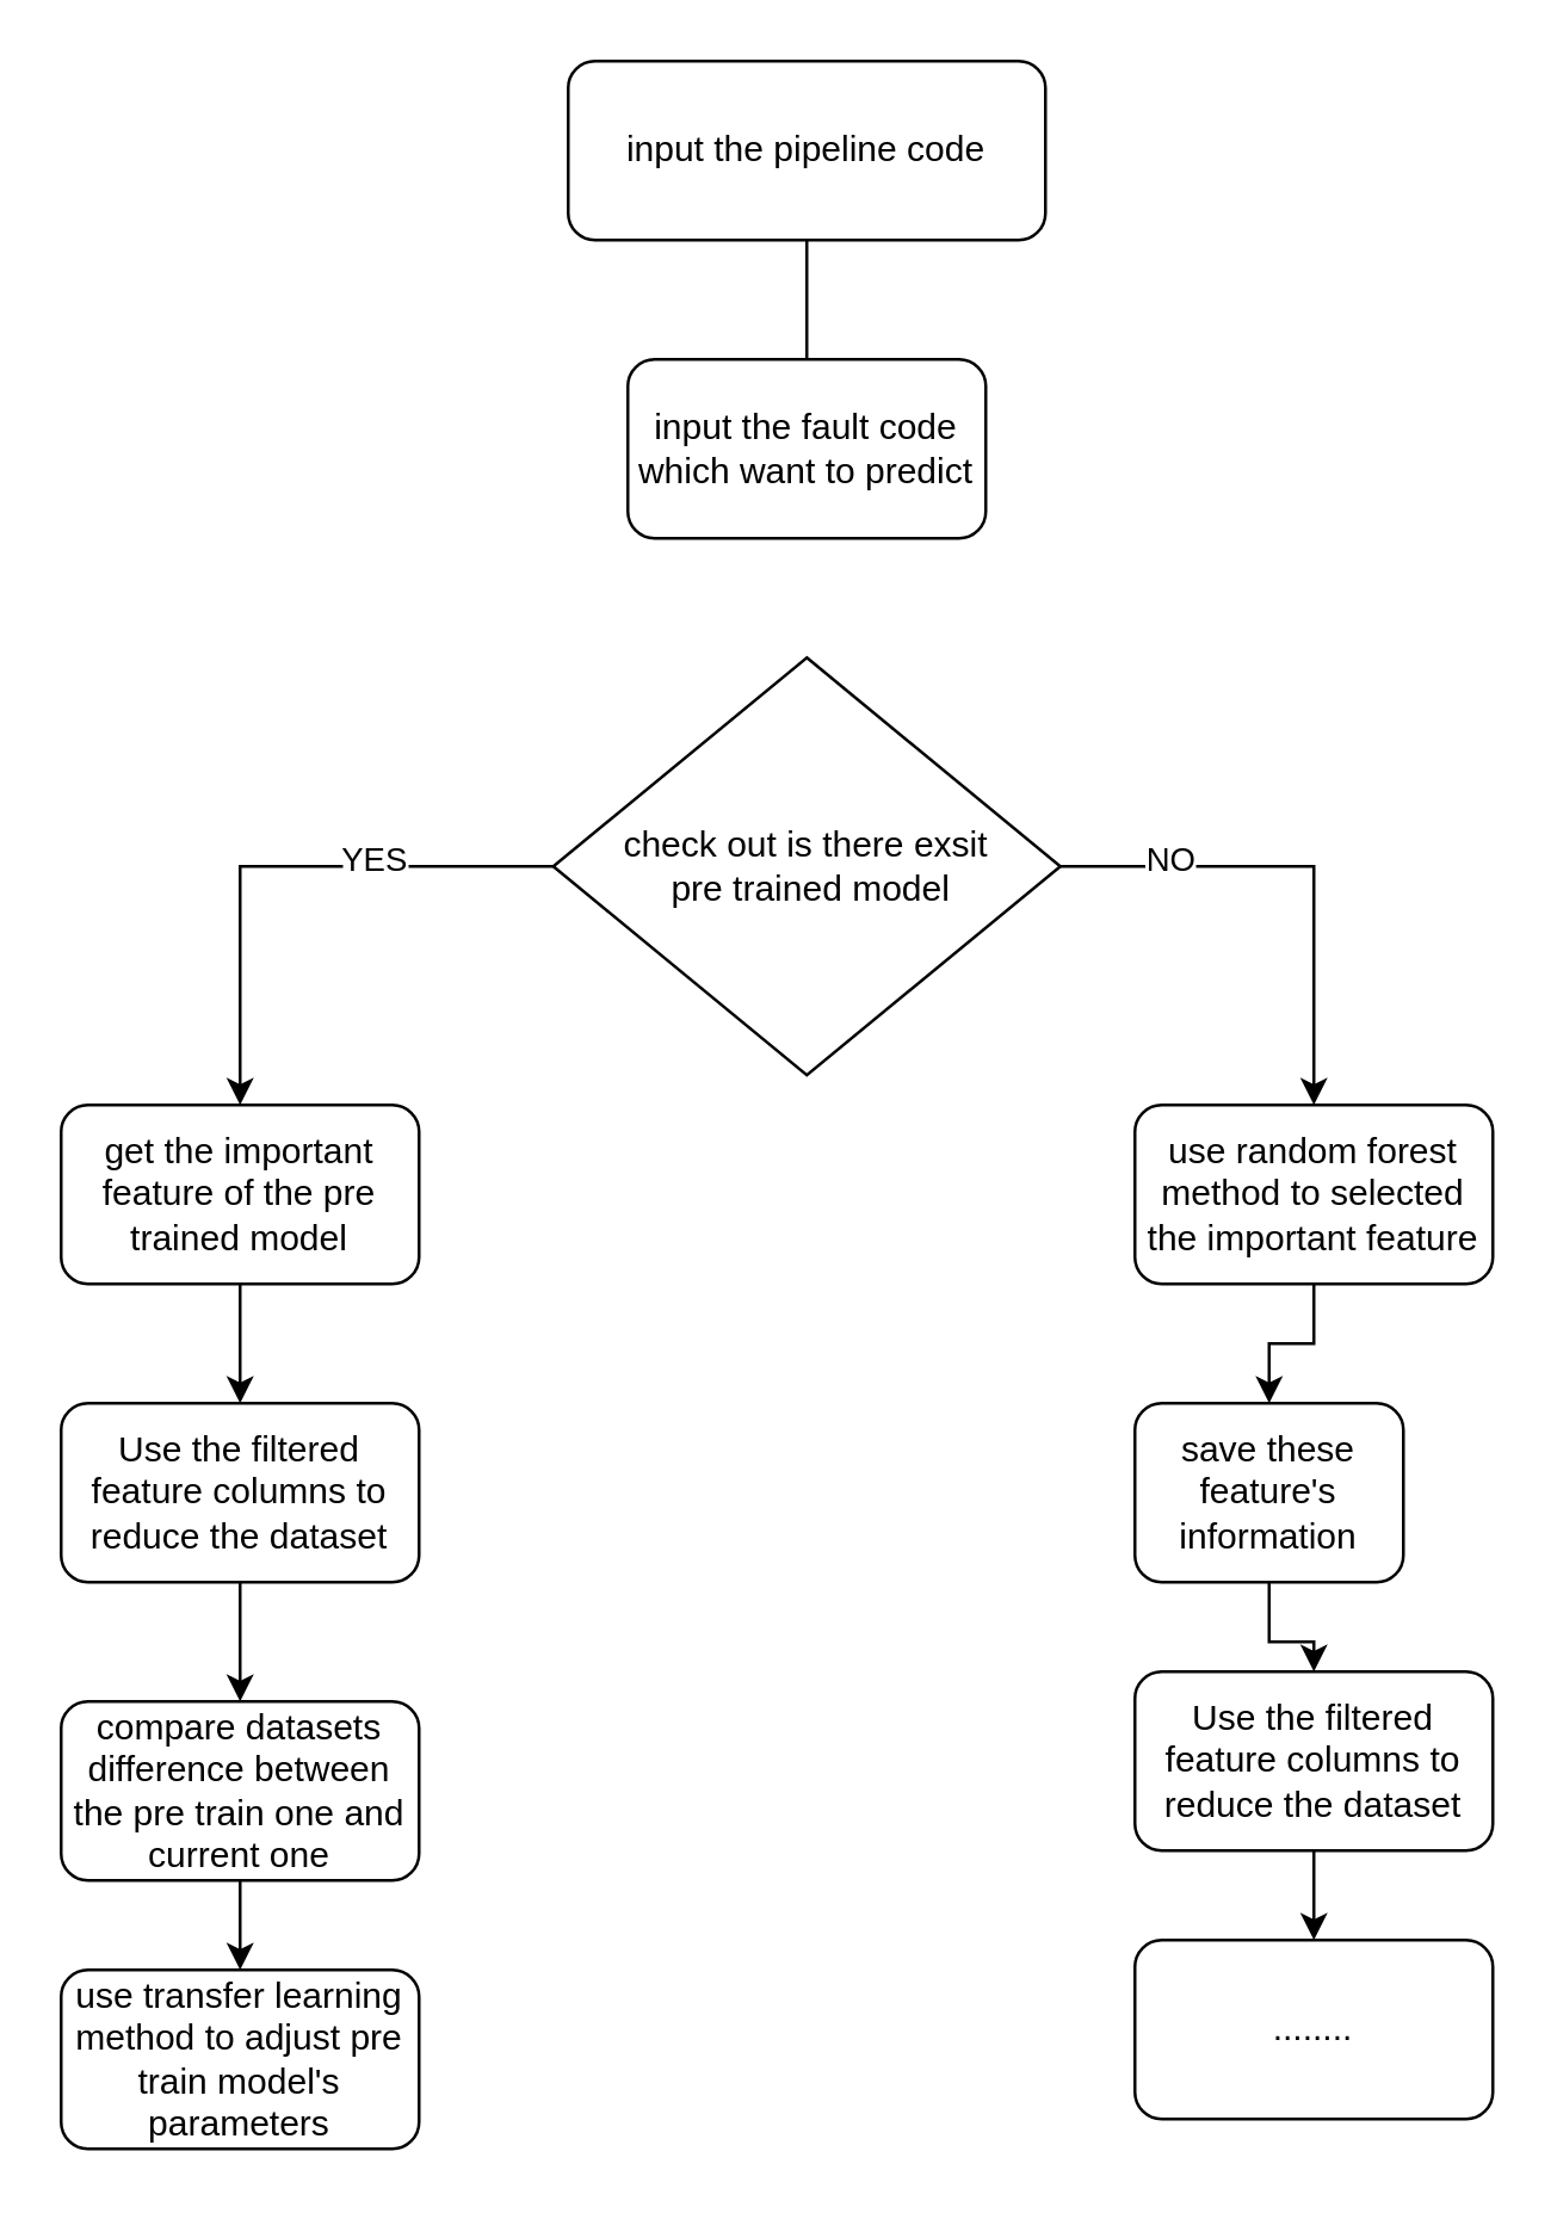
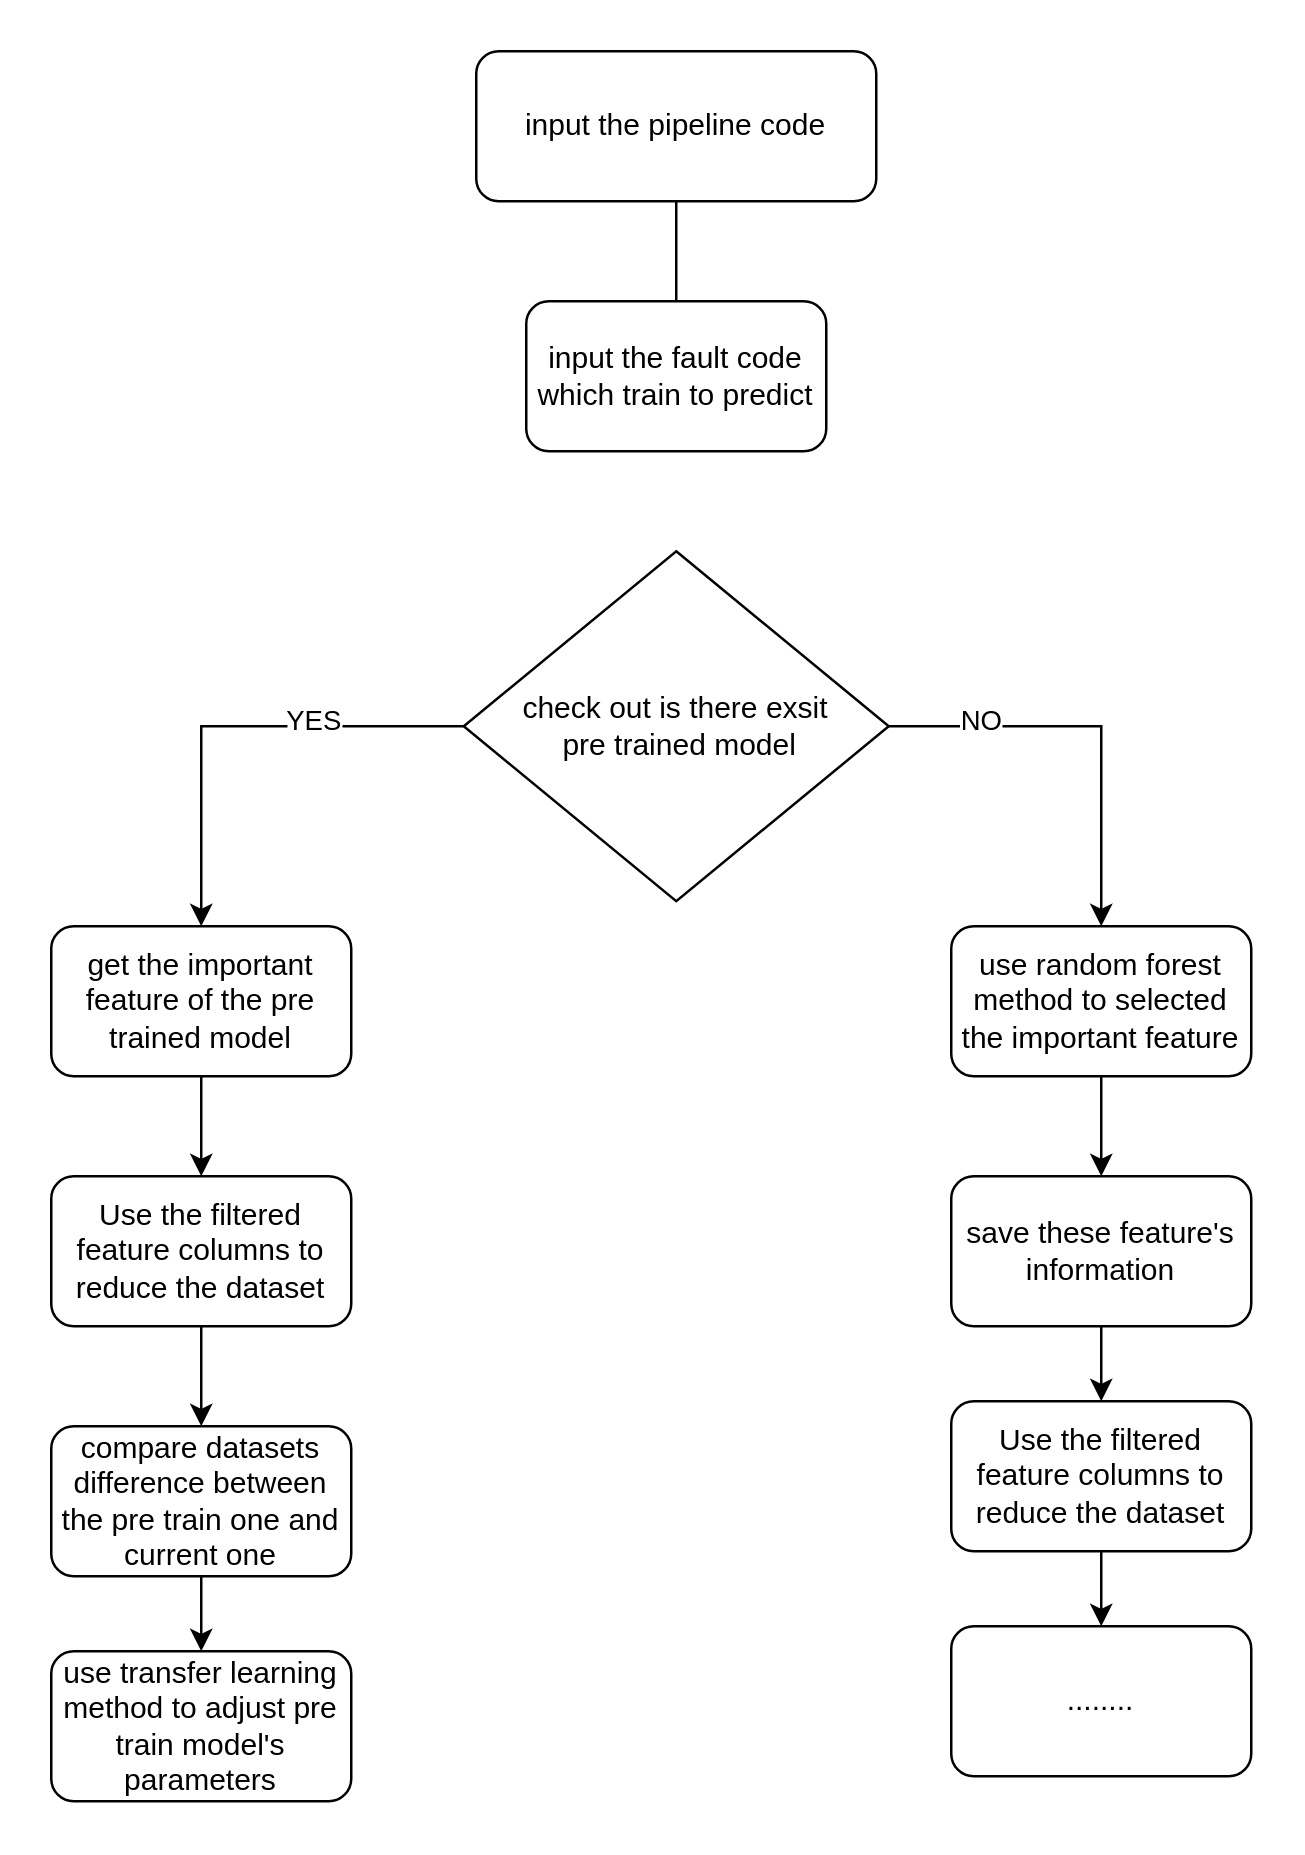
  <mxCell id="0" />
  <mxCell id="1" parent="0" />
  <mxCell id="2" value="" style="edgeStyle=orthogonalEdgeStyle;rounded=0;orthogonalLoop=1;jettySize=auto;html=1;endArrow=none;" edge="1" parent="1" source="3" target="4"><mxGeometry relative="1" as="geometry" /></mxCell>
  <mxCell id="3" value="input the pipeline code" style="rounded=1;whiteSpace=wrap;html=1;" vertex="1" parent="1"><mxGeometry x="190" y="20" width="160" height="60" as="geometry" /></mxCell>
- <mxCell id="4" value="input the fault code which want to predict" style="whiteSpace=wrap;html=1;rounded=1;" vertex="1" parent="1"><mxGeometry x="210" y="120" width="120" height="60" as="geometry" /></mxCell>
+ <mxCell id="4" value="input the fault code which train to predict" style="whiteSpace=wrap;html=1;rounded=1;" vertex="1" parent="1"><mxGeometry x="210" y="120" width="120" height="60" as="geometry" /></mxCell>
  <mxCell id="5" style="edgeStyle=orthogonalEdgeStyle;rounded=0;orthogonalLoop=1;jettySize=auto;html=1;exitX=0;exitY=0.5;exitDx=0;exitDy=0;entryX=0.5;entryY=0;entryDx=0;entryDy=0;" edge="1" parent="1" source="9" target="11"><mxGeometry relative="1" as="geometry" /></mxCell>
  <mxCell id="6" value="YES" style="edgeLabel;html=1;align=center;verticalAlign=middle;resizable=0;points=[];" vertex="1" connectable="0" parent="5"><mxGeometry x="-0.341" y="-3" relative="1" as="geometry"><mxPoint as="offset" /></mxGeometry></mxCell>
  <mxCell id="7" style="edgeStyle=orthogonalEdgeStyle;rounded=0;orthogonalLoop=1;jettySize=auto;html=1;exitX=1;exitY=0.5;exitDx=0;exitDy=0;entryX=0.5;entryY=0;entryDx=0;entryDy=0;" edge="1" parent="1" source="9" target="13"><mxGeometry relative="1" as="geometry" /></mxCell>
  <mxCell id="8" value="NO" style="edgeLabel;html=1;align=center;verticalAlign=middle;resizable=0;points=[];" vertex="1" connectable="0" parent="7"><mxGeometry x="-0.564" y="3" relative="1" as="geometry"><mxPoint as="offset" /></mxGeometry></mxCell>
  <mxCell id="9" value="check out is there exsit&lt;div&gt;&amp;nbsp;pre trained model&lt;/div&gt;" style="rhombus;whiteSpace=wrap;html=1;" vertex="1" parent="1"><mxGeometry x="185" y="220" width="170" height="140" as="geometry" /></mxCell>
  <mxCell id="10" value="" style="edgeStyle=orthogonalEdgeStyle;rounded=0;orthogonalLoop=1;jettySize=auto;html=1;" edge="1" parent="1" source="11" target="15"><mxGeometry relative="1" as="geometry" /></mxCell>
  <mxCell id="11" value="&lt;div&gt;&lt;br&gt;&lt;/div&gt;get the important feature of the pre trained model&lt;div&gt;&lt;br&gt;&lt;/div&gt;" style="rounded=1;whiteSpace=wrap;html=1;" vertex="1" parent="1"><mxGeometry x="20" y="370" width="120" height="60" as="geometry" /></mxCell>
  <mxCell id="12" value="" style="edgeStyle=orthogonalEdgeStyle;rounded=0;orthogonalLoop=1;jettySize=auto;html=1;" edge="1" parent="1" source="13" target="20"><mxGeometry relative="1" as="geometry" /></mxCell>
  <mxCell id="13" value="use random forest method to selected the important feature" style="rounded=1;whiteSpace=wrap;html=1;" vertex="1" parent="1"><mxGeometry x="380" y="370" width="120" height="60" as="geometry" /></mxCell>
  <mxCell id="14" value="" style="edgeStyle=orthogonalEdgeStyle;rounded=0;orthogonalLoop=1;jettySize=auto;html=1;" edge="1" parent="1" source="15" target="17"><mxGeometry relative="1" as="geometry" /></mxCell>
  <mxCell id="15" value="Use the filtered feature columns to reduce the dataset" style="whiteSpace=wrap;html=1;rounded=1;" vertex="1" parent="1"><mxGeometry x="20" y="470" width="120" height="60" as="geometry" /></mxCell>
  <mxCell id="16" value="" style="edgeStyle=orthogonalEdgeStyle;rounded=0;orthogonalLoop=1;jettySize=auto;html=1;" edge="1" parent="1" source="17" target="18"><mxGeometry relative="1" as="geometry" /></mxCell>
  <mxCell id="17" value="compare datasets difference between the pre train one and current one" style="whiteSpace=wrap;html=1;rounded=1;" vertex="1" parent="1"><mxGeometry x="20" y="570" width="120" height="60" as="geometry" /></mxCell>
  <mxCell id="18" value="use transfer learning method to adjust pre train model's parameters" style="whiteSpace=wrap;html=1;rounded=1;" vertex="1" parent="1"><mxGeometry x="20" y="660" width="120" height="60" as="geometry" /></mxCell>
  <mxCell id="19" value="" style="edgeStyle=orthogonalEdgeStyle;rounded=0;orthogonalLoop=1;jettySize=auto;html=1;" edge="1" parent="1" source="20" target="22"><mxGeometry relative="1" as="geometry" /></mxCell>
- <mxCell id="20" value="save these feature's information" style="whiteSpace=wrap;html=1;rounded=1;" vertex="1" parent="1"><mxGeometry x="380" y="470" width="90" height="60" as="geometry" /></mxCell>
+ <mxCell id="20" value="save these feature's information" style="whiteSpace=wrap;html=1;rounded=1;" vertex="1" parent="1"><mxGeometry x="380" y="470" width="120" height="60" as="geometry" /></mxCell>
  <mxCell id="21" value="" style="edgeStyle=orthogonalEdgeStyle;rounded=0;orthogonalLoop=1;jettySize=auto;html=1;" edge="1" parent="1" source="22" target="23"><mxGeometry relative="1" as="geometry" /></mxCell>
  <mxCell id="22" value="Use the filtered feature columns to reduce the dataset" style="whiteSpace=wrap;html=1;rounded=1;" vertex="1" parent="1"><mxGeometry x="380" y="560" width="120" height="60" as="geometry" /></mxCell>
  <mxCell id="23" value="........" style="whiteSpace=wrap;html=1;rounded=1;" vertex="1" parent="1"><mxGeometry x="380" y="650" width="120" height="60" as="geometry" /></mxCell>
